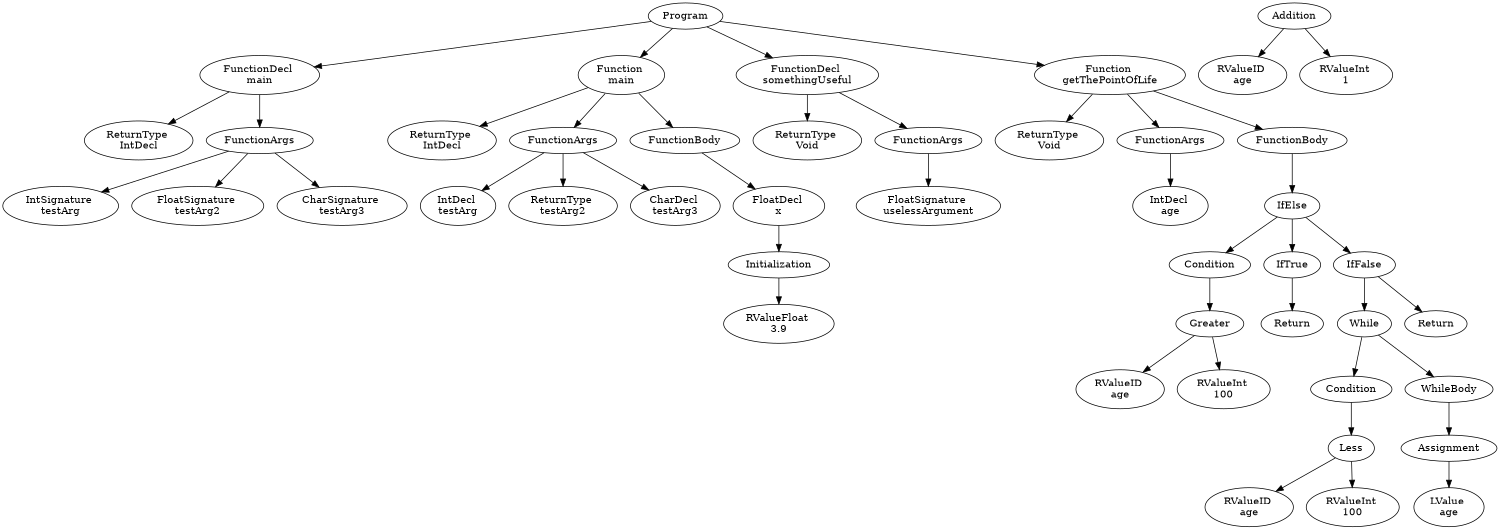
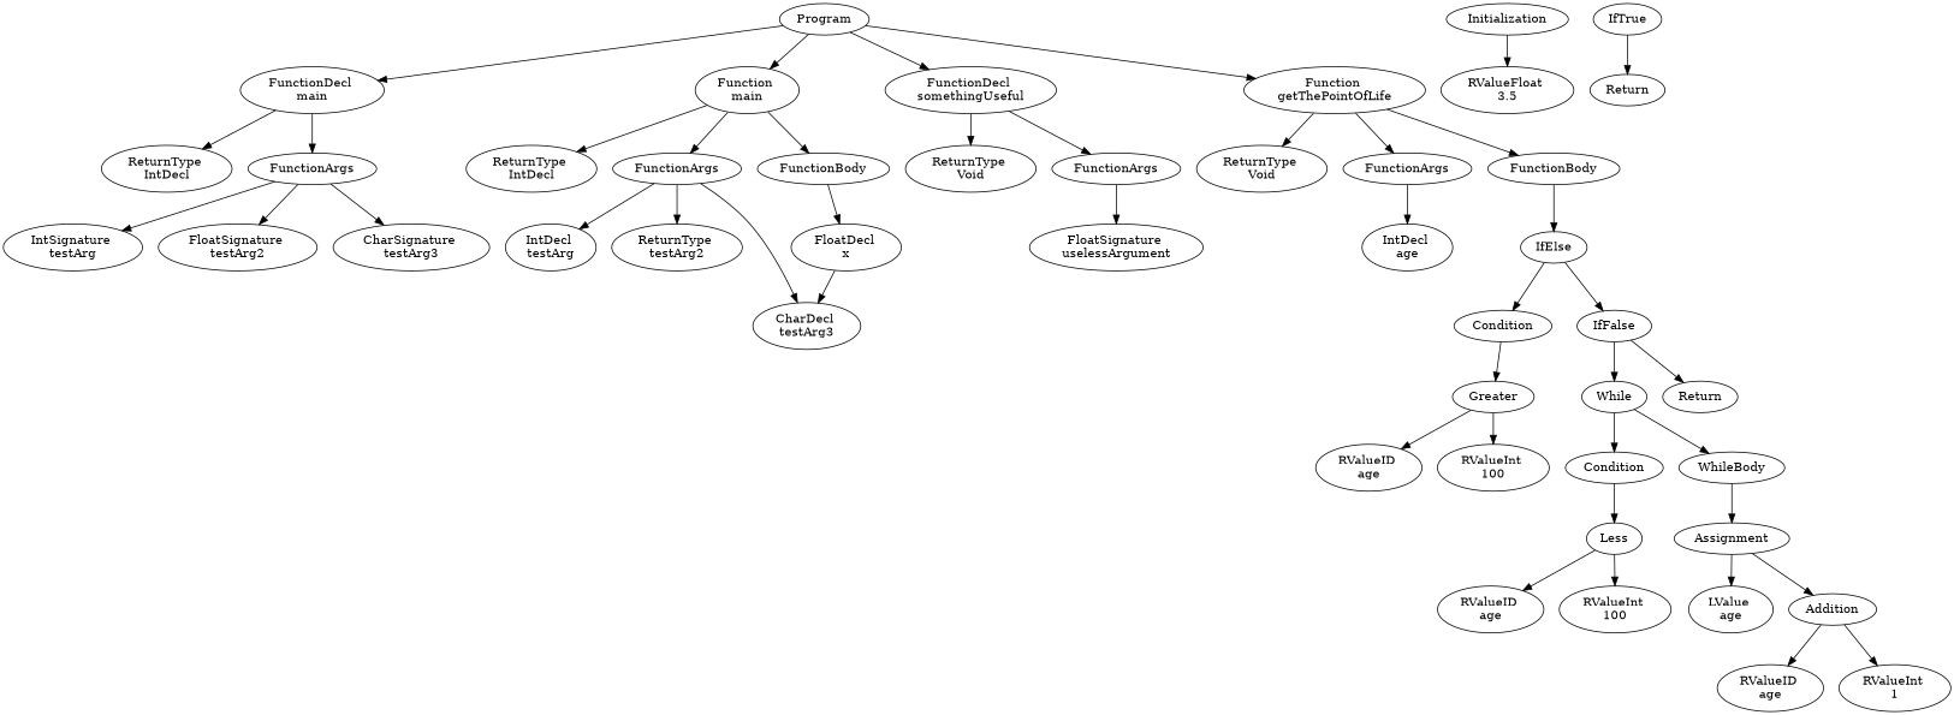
  digraph {
    n1 [label=Program]
    n2 [label="FunctionDecl \nmain"]
    n3 [label="Function \nmain"]
    n4 [label="FunctionDecl \nsomethingUseful"]
    n5 [label="Function \ngetThePointOfLife"]
    n6 [label="ReturnType \nIntDecl"]
    n7 [label=FunctionArgs]
    n8 [label="ReturnType \nIntDecl"]
    n9 [label=FunctionArgs]
    n10 [label=FunctionBody]
    n11 [label="ReturnType \nVoid"]
    n12 [label=FunctionArgs]
    n13 [label="ReturnType \nVoid"]
    n14 [label=FunctionArgs]
    n15 [label=FunctionBody]
    n16 [label="IntSignature \ntestArg"]
    n17 [label="FloatSignature \ntestArg2"]
    n18 [label="CharSignature \ntestArg3"]
    n19 [label="IntDecl \ntestArg"]
    n20 [label="ReturnType \ntestArg2"]
    n21 [label="CharDecl \ntestArg3"]
    n22 [label="FloatDecl \nx"]
    n23 [label=Initialization]
-   n24 [label="RValueFloat \n3.9"]
+   n24 [label="RValueFloat \n3.5"]
    n25 [label="FloatSignature \nuselessArgument"]
    n26 [label="IntDecl \nage"]
    n27 [label=IfElse]
    n28 [label=Condition]
    n29 [label=IfTrue]
    n30 [label=IfFalse]
    n31 [label=Greater]
    n32 [label=Return]
    n33 [label=While]
    n34 [label=Return]
    n35 [label="RValueID \nage"]
    n36 [label="RValueInt \n100"]
    n37 [label=Condition]
    n38 [label=WhileBody]
    n39 [label=Less]
    n40 [label=Assignment]
    n41 [label="RValueID \nage"]
    n42 [label="RValueInt \n100"]
    n43 [label="LValue \nage"]
    n44 [label=Addition]
    n45 [label="RValueID \nage"]
    n46 [label="RValueInt \n1"]
    n1 -> n2
    n1 -> n3
    n1 -> n4
    n1 -> n5
    n2 -> n6
    n2 -> n7
    n3 -> n8
    n3 -> n9
    n3 -> n10
    n4 -> n11
    n4 -> n12
    n5 -> n13
    n5 -> n14
    n5 -> n15
    n7 -> n16
    n7 -> n17
    n7 -> n18
    n9 -> n19
    n9 -> n20
    n9 -> n21
    n10 -> n22
    n12 -> n25
    n14 -> n26
    n15 -> n27
-   n22 -> n23
+   n22 -> n21
    n23 -> n24
    n27 -> n28
-   n27 -> n29
    n27 -> n30
    n28 -> n31
    n29 -> n32
    n30 -> n33
    n30 -> n34
    n31 -> n35
    n31 -> n36
    n33 -> n37
    n33 -> n38
    n37 -> n39
    n38 -> n40
    n39 -> n41
    n39 -> n42
    n40 -> n43
+   n40 -> n44
    n44 -> n45
    n44 -> n46
  }
